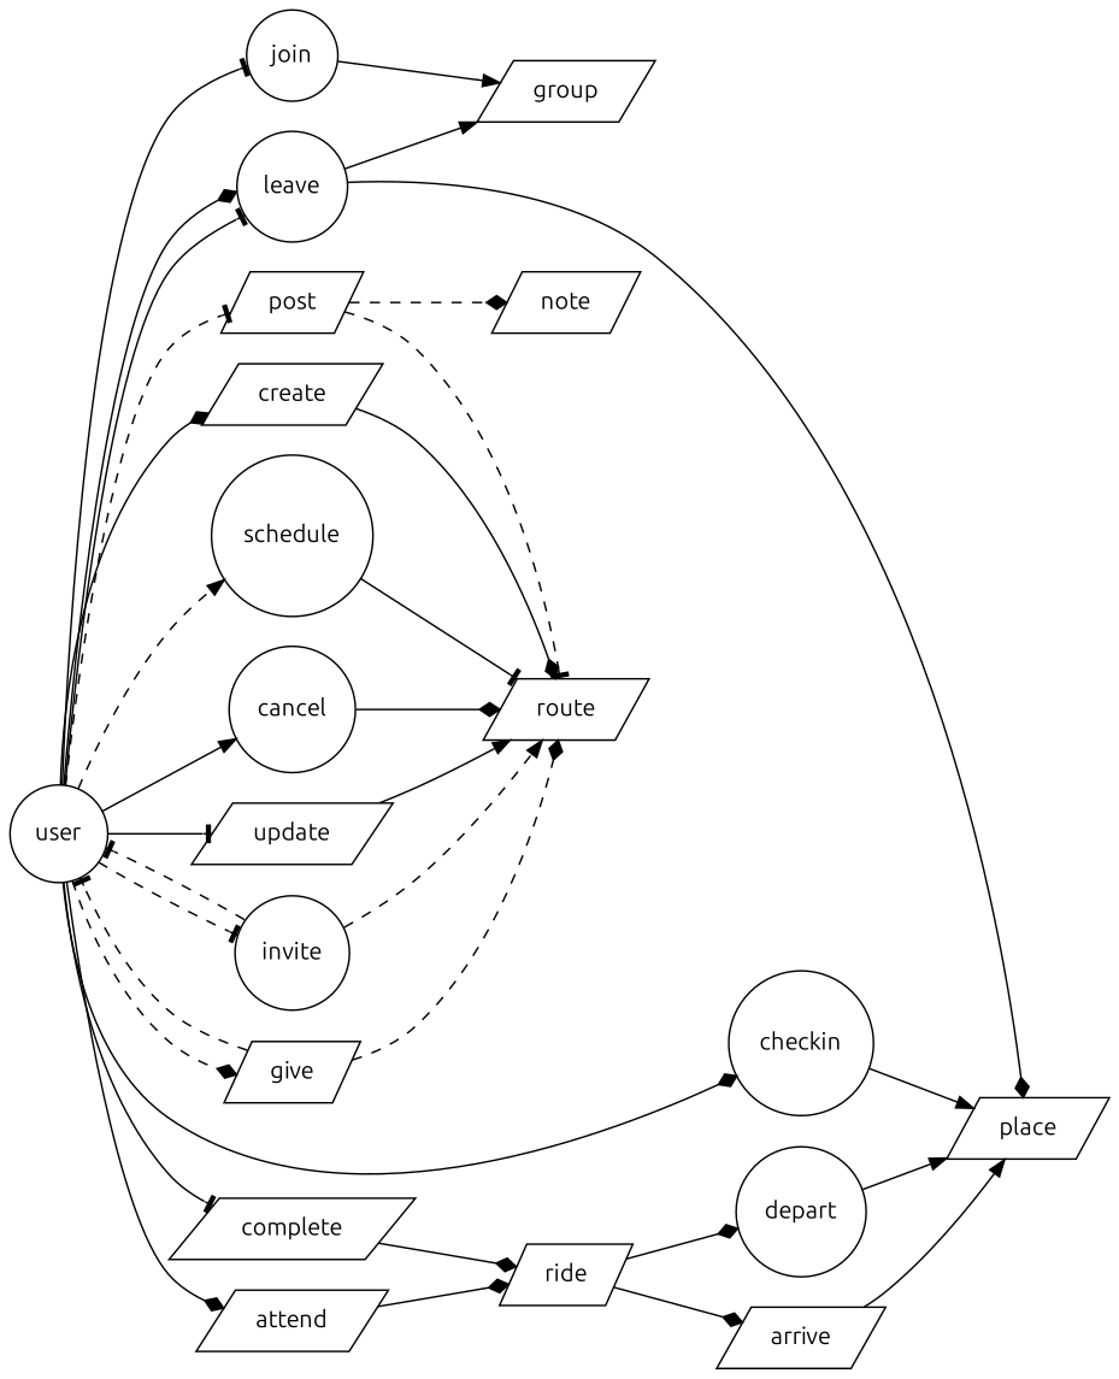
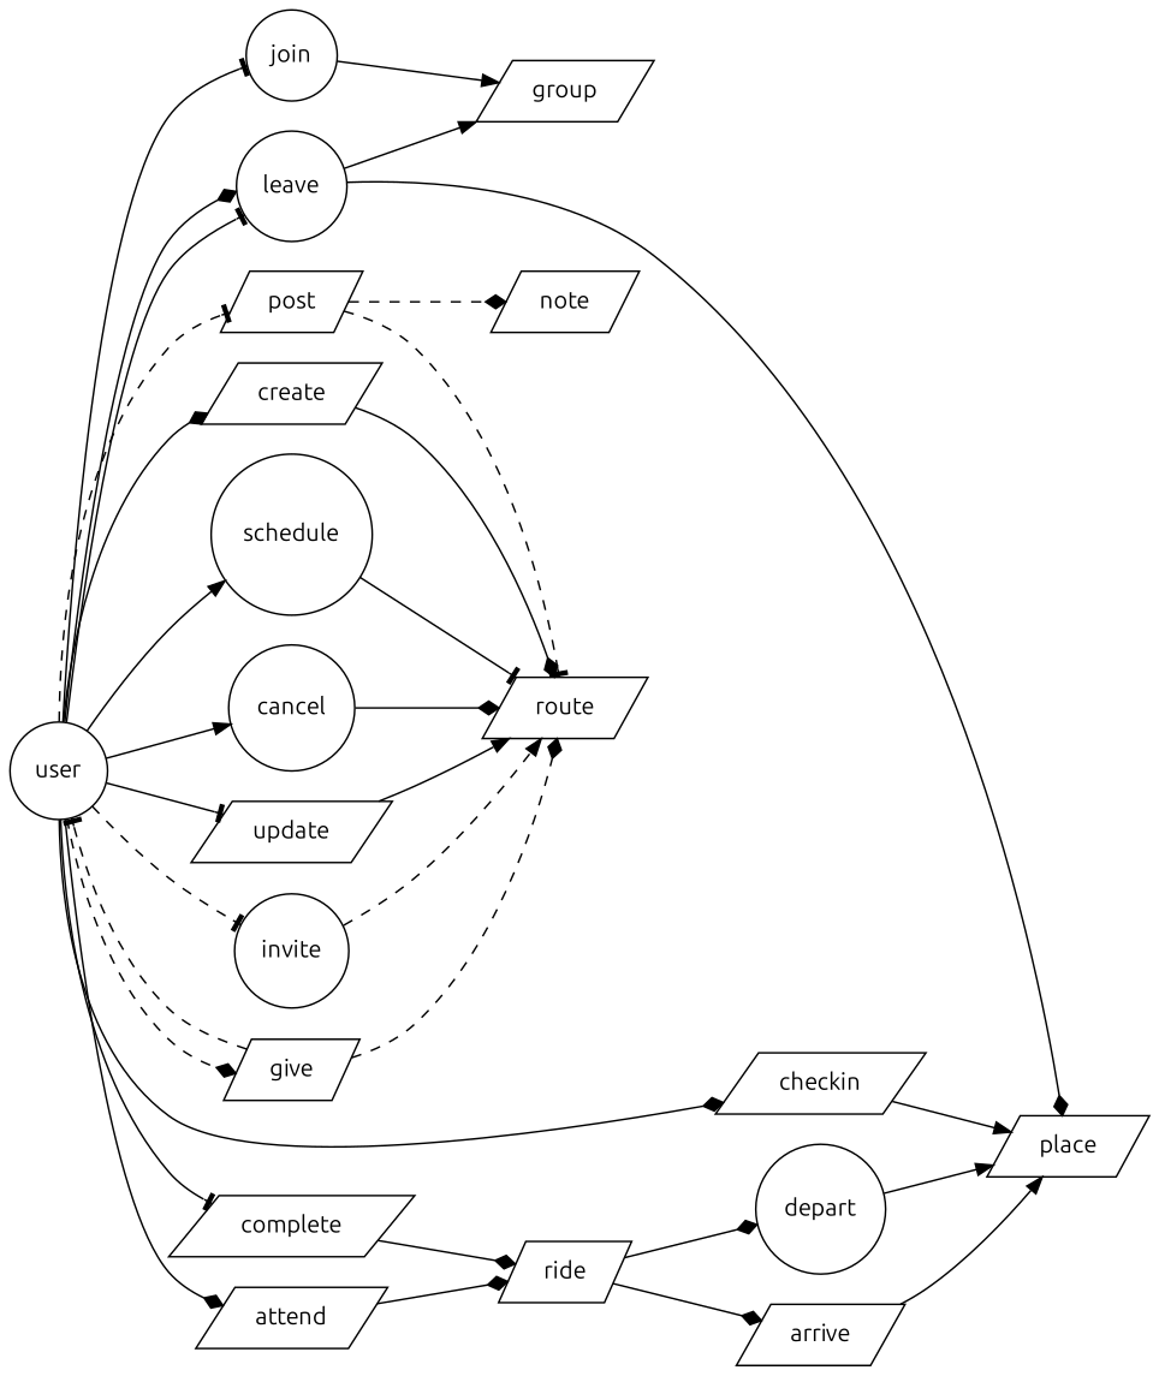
  digraph {
    compound=true
    fontname=Ubuntu
    rankdir=LR
    splines=true
    node [fontname=Ubuntu shape=parallelogram]
    edge [arrowhead=diamond fontname=Ubuntu]
    user [shape=circle]
    join [shape=circle]
    leave [shape=circle]
    post
    create
    schedule [shape=circle]
    cancel [shape=circle]
    update
    invite [shape=circle]
    give
-   checkin [shape=circle]
+   checkin
    complete
    attend
    group
    place
    route
    note
    ride
    depart [shape=circle]
    arrive
    user -> join [arrowhead=tee]
    user -> leave [arrowhead=tee]
    user -> leave
    user -> post [arrowhead=tee style=dashed]
    user -> create
-   user -> schedule [arrowhead=normal style=dashed]
+   user -> schedule [arrowhead=normal]
    user -> cancel [arrowhead=normal]
    user -> update [arrowhead=tee]
    user -> invite [arrowhead=tee style=dashed]
    user -> give [style=dashed]
    user -> checkin
    user -> complete [arrowhead=tee]
    user -> attend
    join -> group [arrowhead=normal]
    leave -> group [arrowhead=normal]
    leave -> place
    post -> route [arrowhead=tee style=dashed]
    post -> note [style=dashed]
    create -> route
    schedule -> route [arrowhead=tee]
    cancel -> route
    update -> route [arrowhead=normal]
-   invite -> user [arrowhead=tee style=dashed]
    invite -> route [arrowhead=normal style=dashed]
    give -> user [arrowhead=tee style=dashed]
    give -> route [style=dashed]
    checkin -> place [arrowhead=normal]
    complete -> ride
    attend -> ride
    ride -> depart
    ride -> arrive
    depart -> place [arrowhead=normal]
    arrive -> place [arrowhead=normal]
  }
